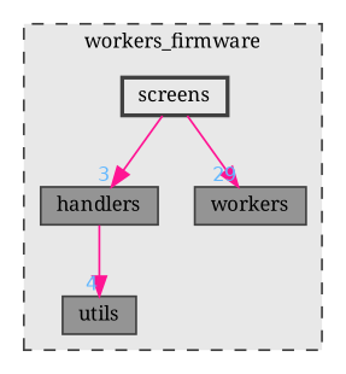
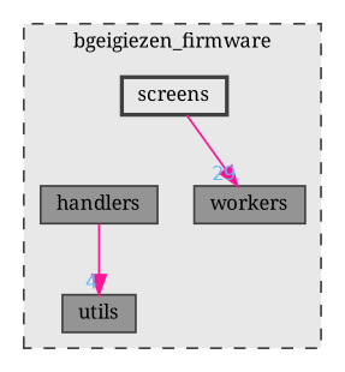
  digraph {
    compound=true
    fontname="Noto Serif"
    node [color=grey25 fillcolor="#949494" fontname="Noto Serif" fontsize=10 shape=box style=filled]
    edge [color=deeppink fontcolor=steelblue1 fontname="Noto Serif" fontsize=10 labeldistance=1.5 labelfontname=Helvetica labelfontsize=10]
    n1 [height=0.2 label=handlers width=0.4]
    n2 [height=0.2 label=utils width=0.4]
    n3 [height=0.2 label=workers width=0.4]
    n4 [fillcolor="#e8e8e8" height=0.2 label=screens style="filled,bold" width=0.4]
    subgraph cluster_1 {
      bgcolor="#e8e8e8"
      fontsize=10
-     label=workers_firmware
+     label=bgeigiezen_firmware
      pencolor=grey25
      style="filled,dashed"
      n1
      n2
      n3
      n4
    }
    n1 -> n2 [headlabel=4]
-   n4 -> n1 [headlabel=3]
    n4 -> n3 [headlabel=29]
  }
